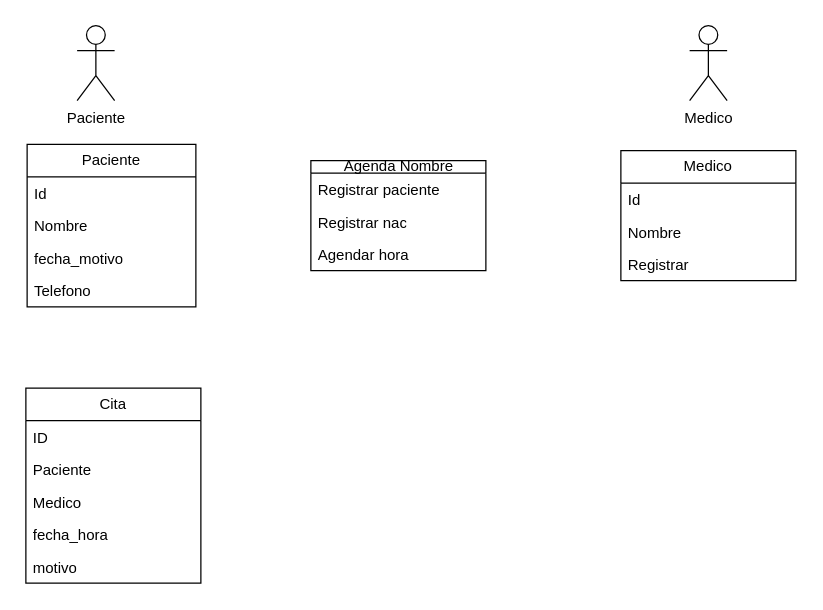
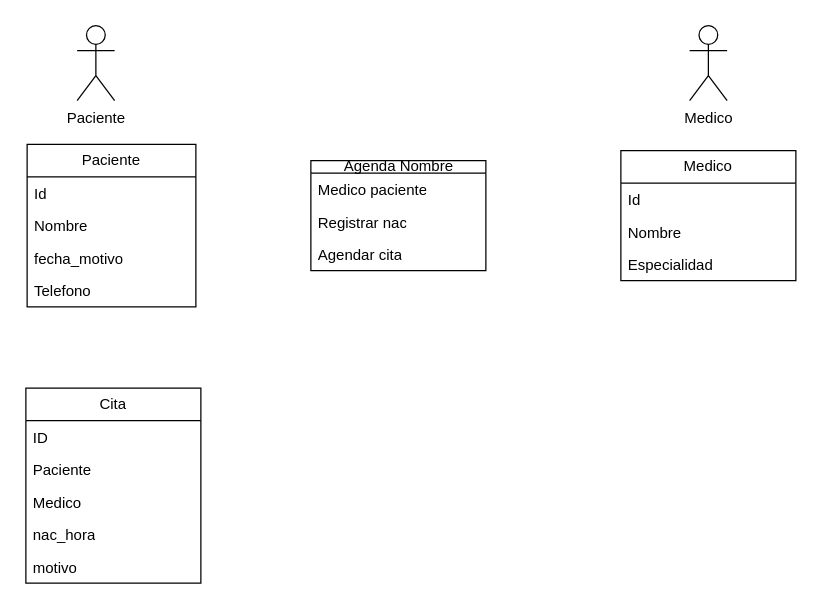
  <mxCell id="0" />
  <mxCell id="1" parent="0" />
  <mxCell id="2" value="Medico" style="shape=umlActor;verticalLabelPosition=bottom;verticalAlign=top;html=1;outlineConnect=0;" parent="1" vertex="1"><mxGeometry x="551" y="20" width="30" height="60" as="geometry" /></mxCell>
  <mxCell id="3" value="Paciente" style="shape=umlActor;verticalLabelPosition=bottom;verticalAlign=top;html=1;outlineConnect=0;" parent="1" vertex="1"><mxGeometry x="61" y="20" width="30" height="60" as="geometry" /></mxCell>
  <mxCell id="4" value="Paciente" style="swimlane;fontStyle=0;childLayout=stackLayout;horizontal=1;startSize=26;fillColor=none;horizontalStack=0;resizeParent=1;resizeParentMax=0;resizeLast=0;collapsible=1;marginBottom=0;whiteSpace=wrap;html=1;" vertex="1" parent="1"><mxGeometry x="21" y="115" width="135" height="130" as="geometry" /></mxCell>
  <mxCell id="5" value="Id" style="text;strokeColor=none;fillColor=none;align=left;verticalAlign=top;spacingLeft=4;spacingRight=4;overflow=hidden;rotatable=0;points=[[0,0.5],[1,0.5]];portConstraint=eastwest;whiteSpace=wrap;html=1;" vertex="1" parent="4"><mxGeometry y="26" width="135" height="26" as="geometry" /></mxCell>
  <mxCell id="6" value="Nombre" style="text;strokeColor=none;fillColor=none;align=left;verticalAlign=top;spacingLeft=4;spacingRight=4;overflow=hidden;rotatable=0;points=[[0,0.5],[1,0.5]];portConstraint=eastwest;whiteSpace=wrap;html=1;" vertex="1" parent="4"><mxGeometry y="52" width="135" height="26" as="geometry" /></mxCell>
  <mxCell id="7" value="fecha_motivo" style="text;strokeColor=none;fillColor=none;align=left;verticalAlign=top;spacingLeft=4;spacingRight=4;overflow=hidden;rotatable=0;points=[[0,0.5],[1,0.5]];portConstraint=eastwest;whiteSpace=wrap;html=1;" vertex="1" parent="4"><mxGeometry y="78" width="135" height="26" as="geometry" /></mxCell>
  <mxCell id="8" value="Telefono" style="text;strokeColor=none;fillColor=none;align=left;verticalAlign=top;spacingLeft=4;spacingRight=4;overflow=hidden;rotatable=0;points=[[0,0.5],[1,0.5]];portConstraint=eastwest;whiteSpace=wrap;html=1;" vertex="1" parent="4"><mxGeometry y="104" width="135" height="26" as="geometry" /></mxCell>
  <mxCell id="9" value="Medico" style="swimlane;fontStyle=0;childLayout=stackLayout;horizontal=1;startSize=26;fillColor=none;horizontalStack=0;resizeParent=1;resizeParentMax=0;resizeLast=0;collapsible=1;marginBottom=0;whiteSpace=wrap;html=1;" vertex="1" parent="1"><mxGeometry x="496" y="120" width="140" height="104" as="geometry" /></mxCell>
  <mxCell id="10" value="Id" style="text;strokeColor=none;fillColor=none;align=left;verticalAlign=top;spacingLeft=4;spacingRight=4;overflow=hidden;rotatable=0;points=[[0,0.5],[1,0.5]];portConstraint=eastwest;whiteSpace=wrap;html=1;" vertex="1" parent="9"><mxGeometry y="26" width="140" height="26" as="geometry" /></mxCell>
  <mxCell id="11" value="Nombre" style="text;strokeColor=none;fillColor=none;align=left;verticalAlign=top;spacingLeft=4;spacingRight=4;overflow=hidden;rotatable=0;points=[[0,0.5],[1,0.5]];portConstraint=eastwest;whiteSpace=wrap;html=1;" vertex="1" parent="9"><mxGeometry y="52" width="140" height="26" as="geometry" /></mxCell>
- <mxCell id="12" value="Registrar" style="text;strokeColor=none;fillColor=none;align=left;verticalAlign=top;spacingLeft=4;spacingRight=4;overflow=hidden;rotatable=0;points=[[0,0.5],[1,0.5]];portConstraint=eastwest;whiteSpace=wrap;html=1;" vertex="1" parent="9"><mxGeometry y="78" width="140" height="26" as="geometry" /></mxCell>
+ <mxCell id="12" value="Especialidad" style="text;strokeColor=none;fillColor=none;align=left;verticalAlign=top;spacingLeft=4;spacingRight=4;overflow=hidden;rotatable=0;points=[[0,0.5],[1,0.5]];portConstraint=eastwest;whiteSpace=wrap;html=1;" vertex="1" parent="9"><mxGeometry y="78" width="140" height="26" as="geometry" /></mxCell>
  <mxCell id="13" value="Cita" style="swimlane;fontStyle=0;childLayout=stackLayout;horizontal=1;startSize=26;fillColor=none;horizontalStack=0;resizeParent=1;resizeParentMax=0;resizeLast=0;collapsible=1;marginBottom=0;whiteSpace=wrap;html=1;" vertex="1" parent="1"><mxGeometry x="20" y="310" width="140" height="156" as="geometry" /></mxCell>
  <mxCell id="14" value="ID" style="text;strokeColor=none;fillColor=none;align=left;verticalAlign=top;spacingLeft=4;spacingRight=4;overflow=hidden;rotatable=0;points=[[0,0.5],[1,0.5]];portConstraint=eastwest;whiteSpace=wrap;html=1;" vertex="1" parent="13"><mxGeometry y="26" width="140" height="26" as="geometry" /></mxCell>
  <mxCell id="15" value="Paciente" style="text;strokeColor=none;fillColor=none;align=left;verticalAlign=top;spacingLeft=4;spacingRight=4;overflow=hidden;rotatable=0;points=[[0,0.5],[1,0.5]];portConstraint=eastwest;whiteSpace=wrap;html=1;" vertex="1" parent="13"><mxGeometry y="52" width="140" height="26" as="geometry" /></mxCell>
  <mxCell id="16" value="Medico" style="text;strokeColor=none;fillColor=none;align=left;verticalAlign=top;spacingLeft=4;spacingRight=4;overflow=hidden;rotatable=0;points=[[0,0.5],[1,0.5]];portConstraint=eastwest;whiteSpace=wrap;html=1;" vertex="1" parent="13"><mxGeometry y="78" width="140" height="26" as="geometry" /></mxCell>
- <mxCell id="17" value="fecha_hora" style="text;strokeColor=none;fillColor=none;align=left;verticalAlign=top;spacingLeft=4;spacingRight=4;overflow=hidden;rotatable=0;points=[[0,0.5],[1,0.5]];portConstraint=eastwest;whiteSpace=wrap;html=1;" vertex="1" parent="13"><mxGeometry y="104" width="140" height="26" as="geometry" /></mxCell>
+ <mxCell id="17" value="nac_hora" style="text;strokeColor=none;fillColor=none;align=left;verticalAlign=top;spacingLeft=4;spacingRight=4;overflow=hidden;rotatable=0;points=[[0,0.5],[1,0.5]];portConstraint=eastwest;whiteSpace=wrap;html=1;" vertex="1" parent="13"><mxGeometry y="104" width="140" height="26" as="geometry" /></mxCell>
  <mxCell id="18" value="motivo" style="text;strokeColor=none;fillColor=none;align=left;verticalAlign=top;spacingLeft=4;spacingRight=4;overflow=hidden;rotatable=0;points=[[0,0.5],[1,0.5]];portConstraint=eastwest;whiteSpace=wrap;html=1;" vertex="1" parent="13"><mxGeometry y="130" width="140" height="26" as="geometry" /></mxCell>
  <mxCell id="19" value="Agenda Nombre" style="swimlane;fontStyle=0;childLayout=stackLayout;horizontal=1;startSize=10;fillColor=none;horizontalStack=0;resizeParent=1;resizeParentMax=0;resizeLast=0;collapsible=1;marginBottom=0;html=1;" vertex="1" parent="1"><mxGeometry x="248" y="128" width="140" height="88" as="geometry" /></mxCell>
- <mxCell id="20" value="Registrar paciente" style="text;strokeColor=none;fillColor=none;align=left;verticalAlign=top;spacingLeft=4;spacingRight=4;overflow=hidden;rotatable=0;points=[[0,0.5],[1,0.5]];portConstraint=eastwest;whiteSpace=wrap;html=1;" vertex="1" parent="19"><mxGeometry y="10" width="140" height="26" as="geometry" /></mxCell>
+ <mxCell id="20" value="Medico paciente" style="text;strokeColor=none;fillColor=none;align=left;verticalAlign=top;spacingLeft=4;spacingRight=4;overflow=hidden;rotatable=0;points=[[0,0.5],[1,0.5]];portConstraint=eastwest;whiteSpace=wrap;html=1;" vertex="1" parent="19"><mxGeometry y="10" width="140" height="26" as="geometry" /></mxCell>
  <mxCell id="21" value="Registrar nac" style="text;strokeColor=none;fillColor=none;align=left;verticalAlign=top;spacingLeft=4;spacingRight=4;overflow=hidden;rotatable=0;points=[[0,0.5],[1,0.5]];portConstraint=eastwest;whiteSpace=wrap;html=1;" vertex="1" parent="19"><mxGeometry y="36" width="140" height="26" as="geometry" /></mxCell>
- <mxCell id="22" value="Agendar hora" style="text;strokeColor=none;fillColor=none;align=left;verticalAlign=top;spacingLeft=4;spacingRight=4;overflow=hidden;rotatable=0;points=[[0,0.5],[1,0.5]];portConstraint=eastwest;whiteSpace=wrap;html=1;" vertex="1" parent="19"><mxGeometry y="62" width="140" height="26" as="geometry" /></mxCell>
+ <mxCell id="22" value="Agendar cita" style="text;strokeColor=none;fillColor=none;align=left;verticalAlign=top;spacingLeft=4;spacingRight=4;overflow=hidden;rotatable=0;points=[[0,0.5],[1,0.5]];portConstraint=eastwest;whiteSpace=wrap;html=1;" vertex="1" parent="19"><mxGeometry y="62" width="140" height="26" as="geometry" /></mxCell>
